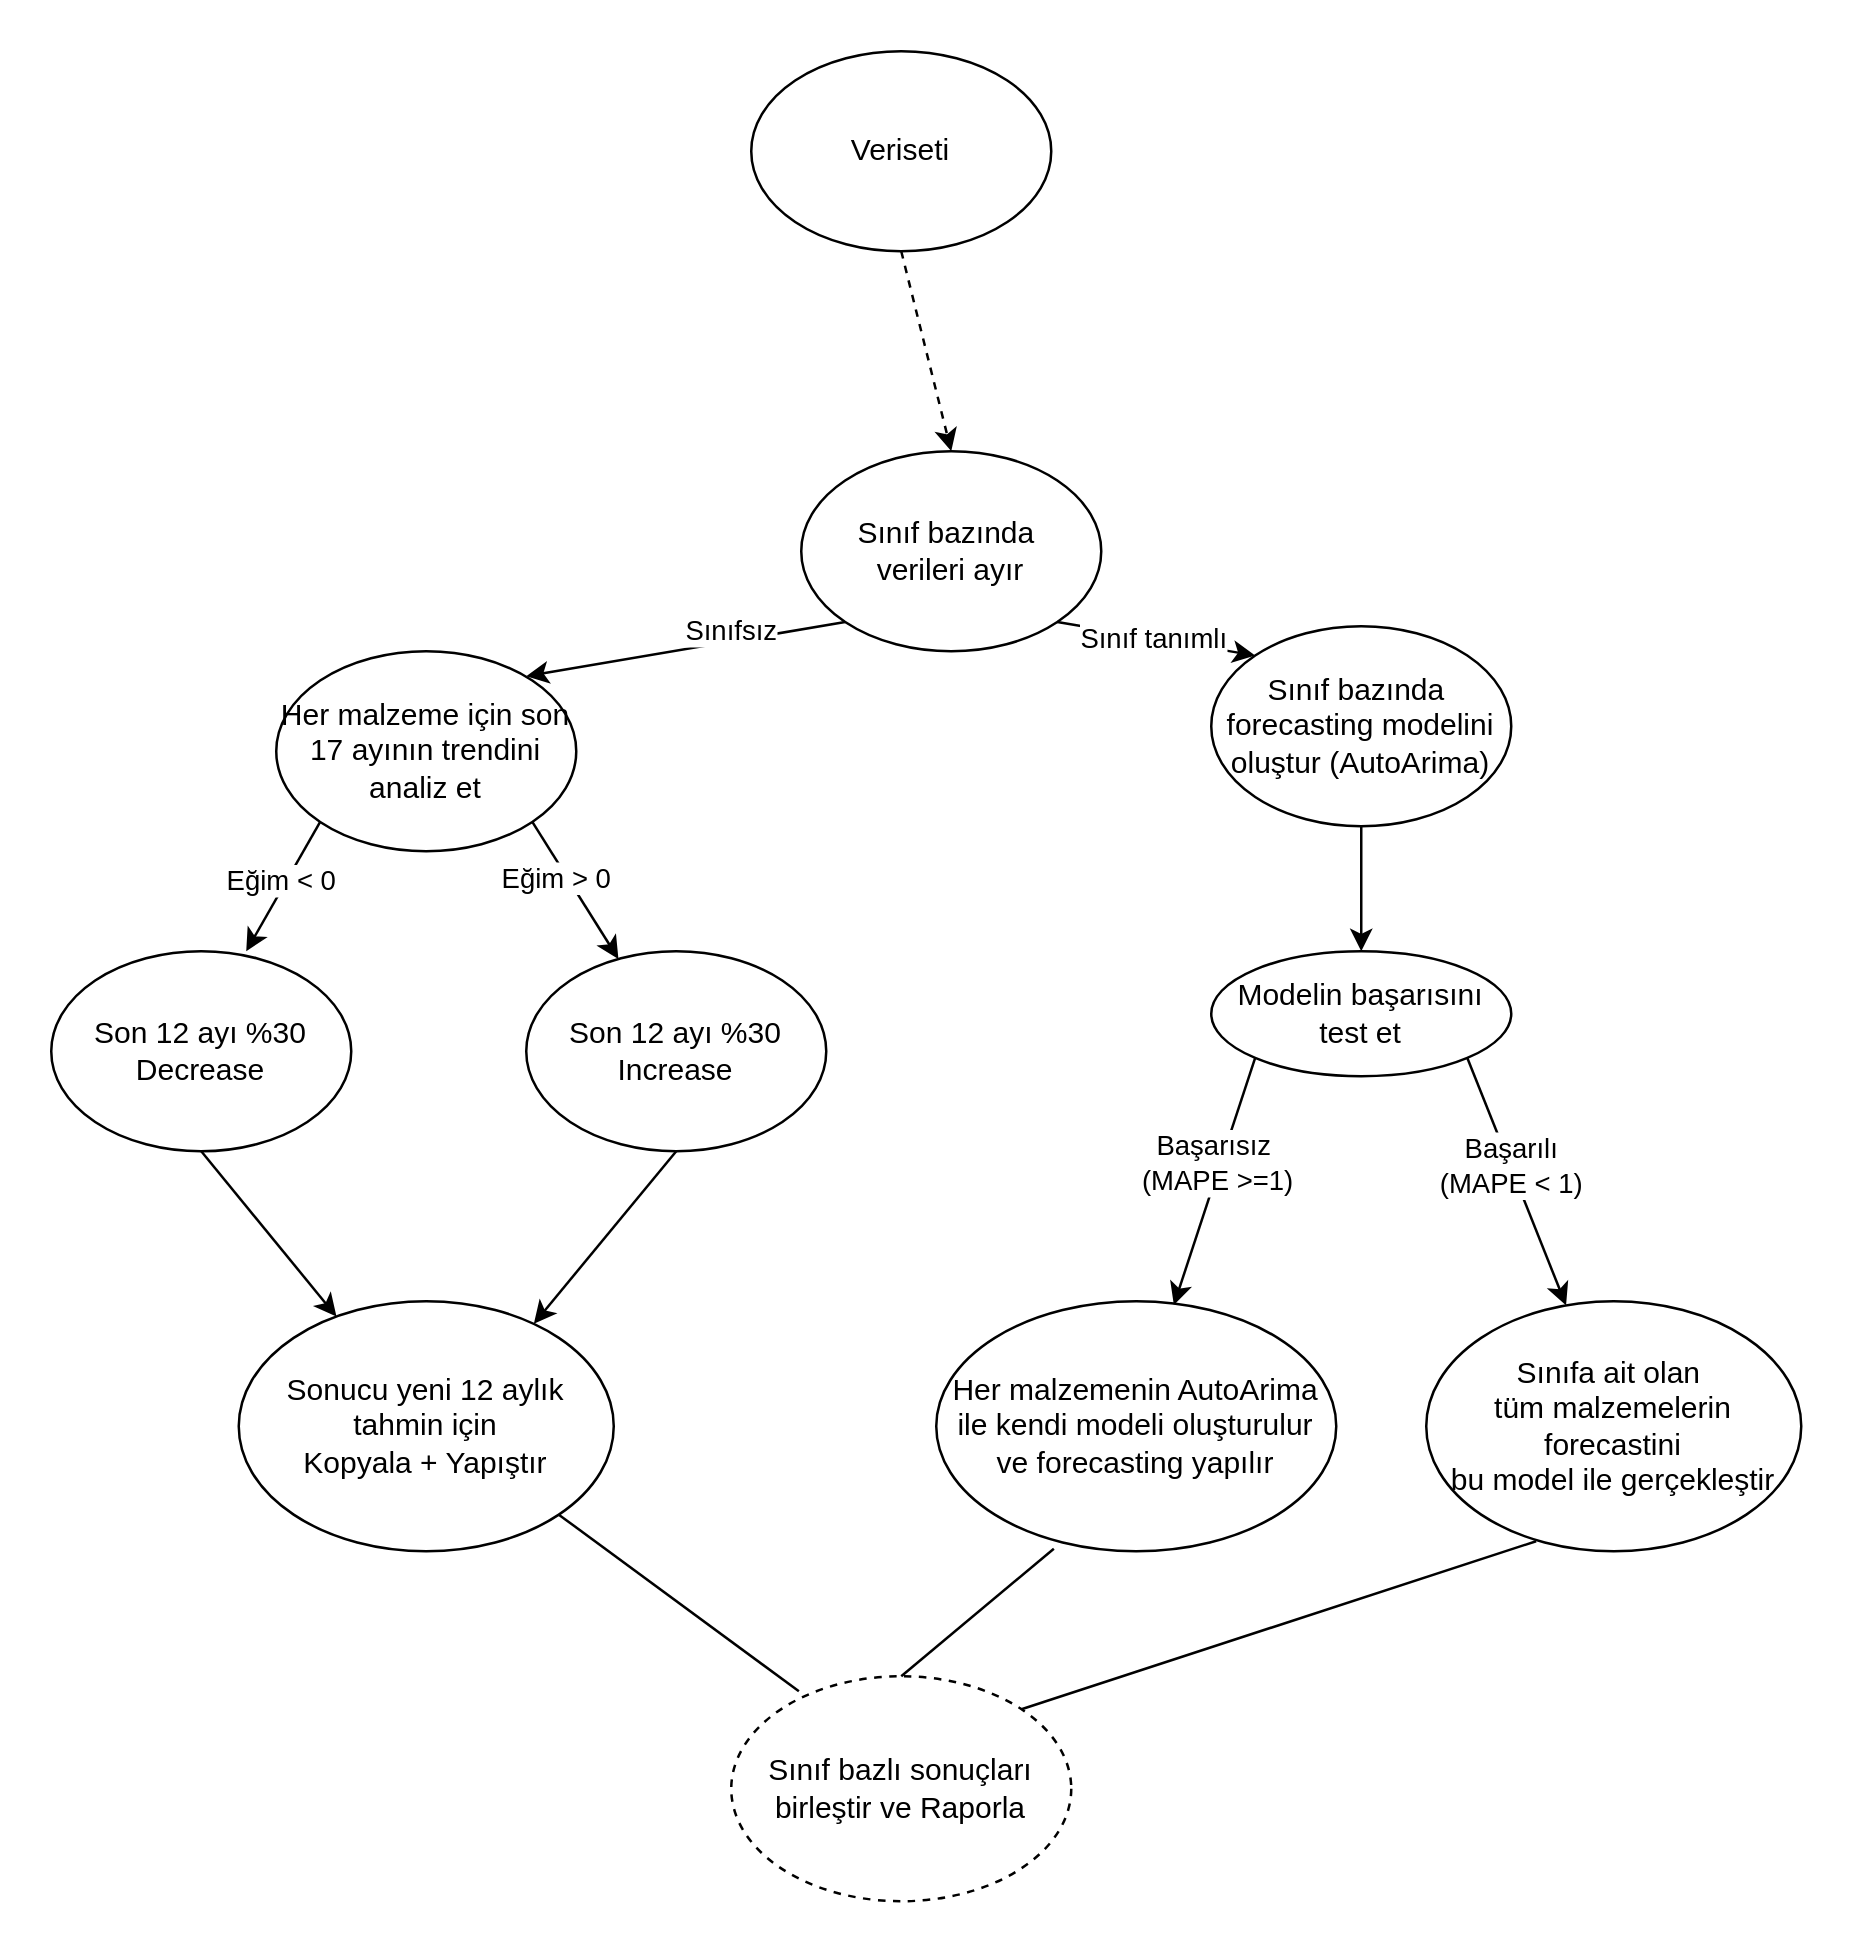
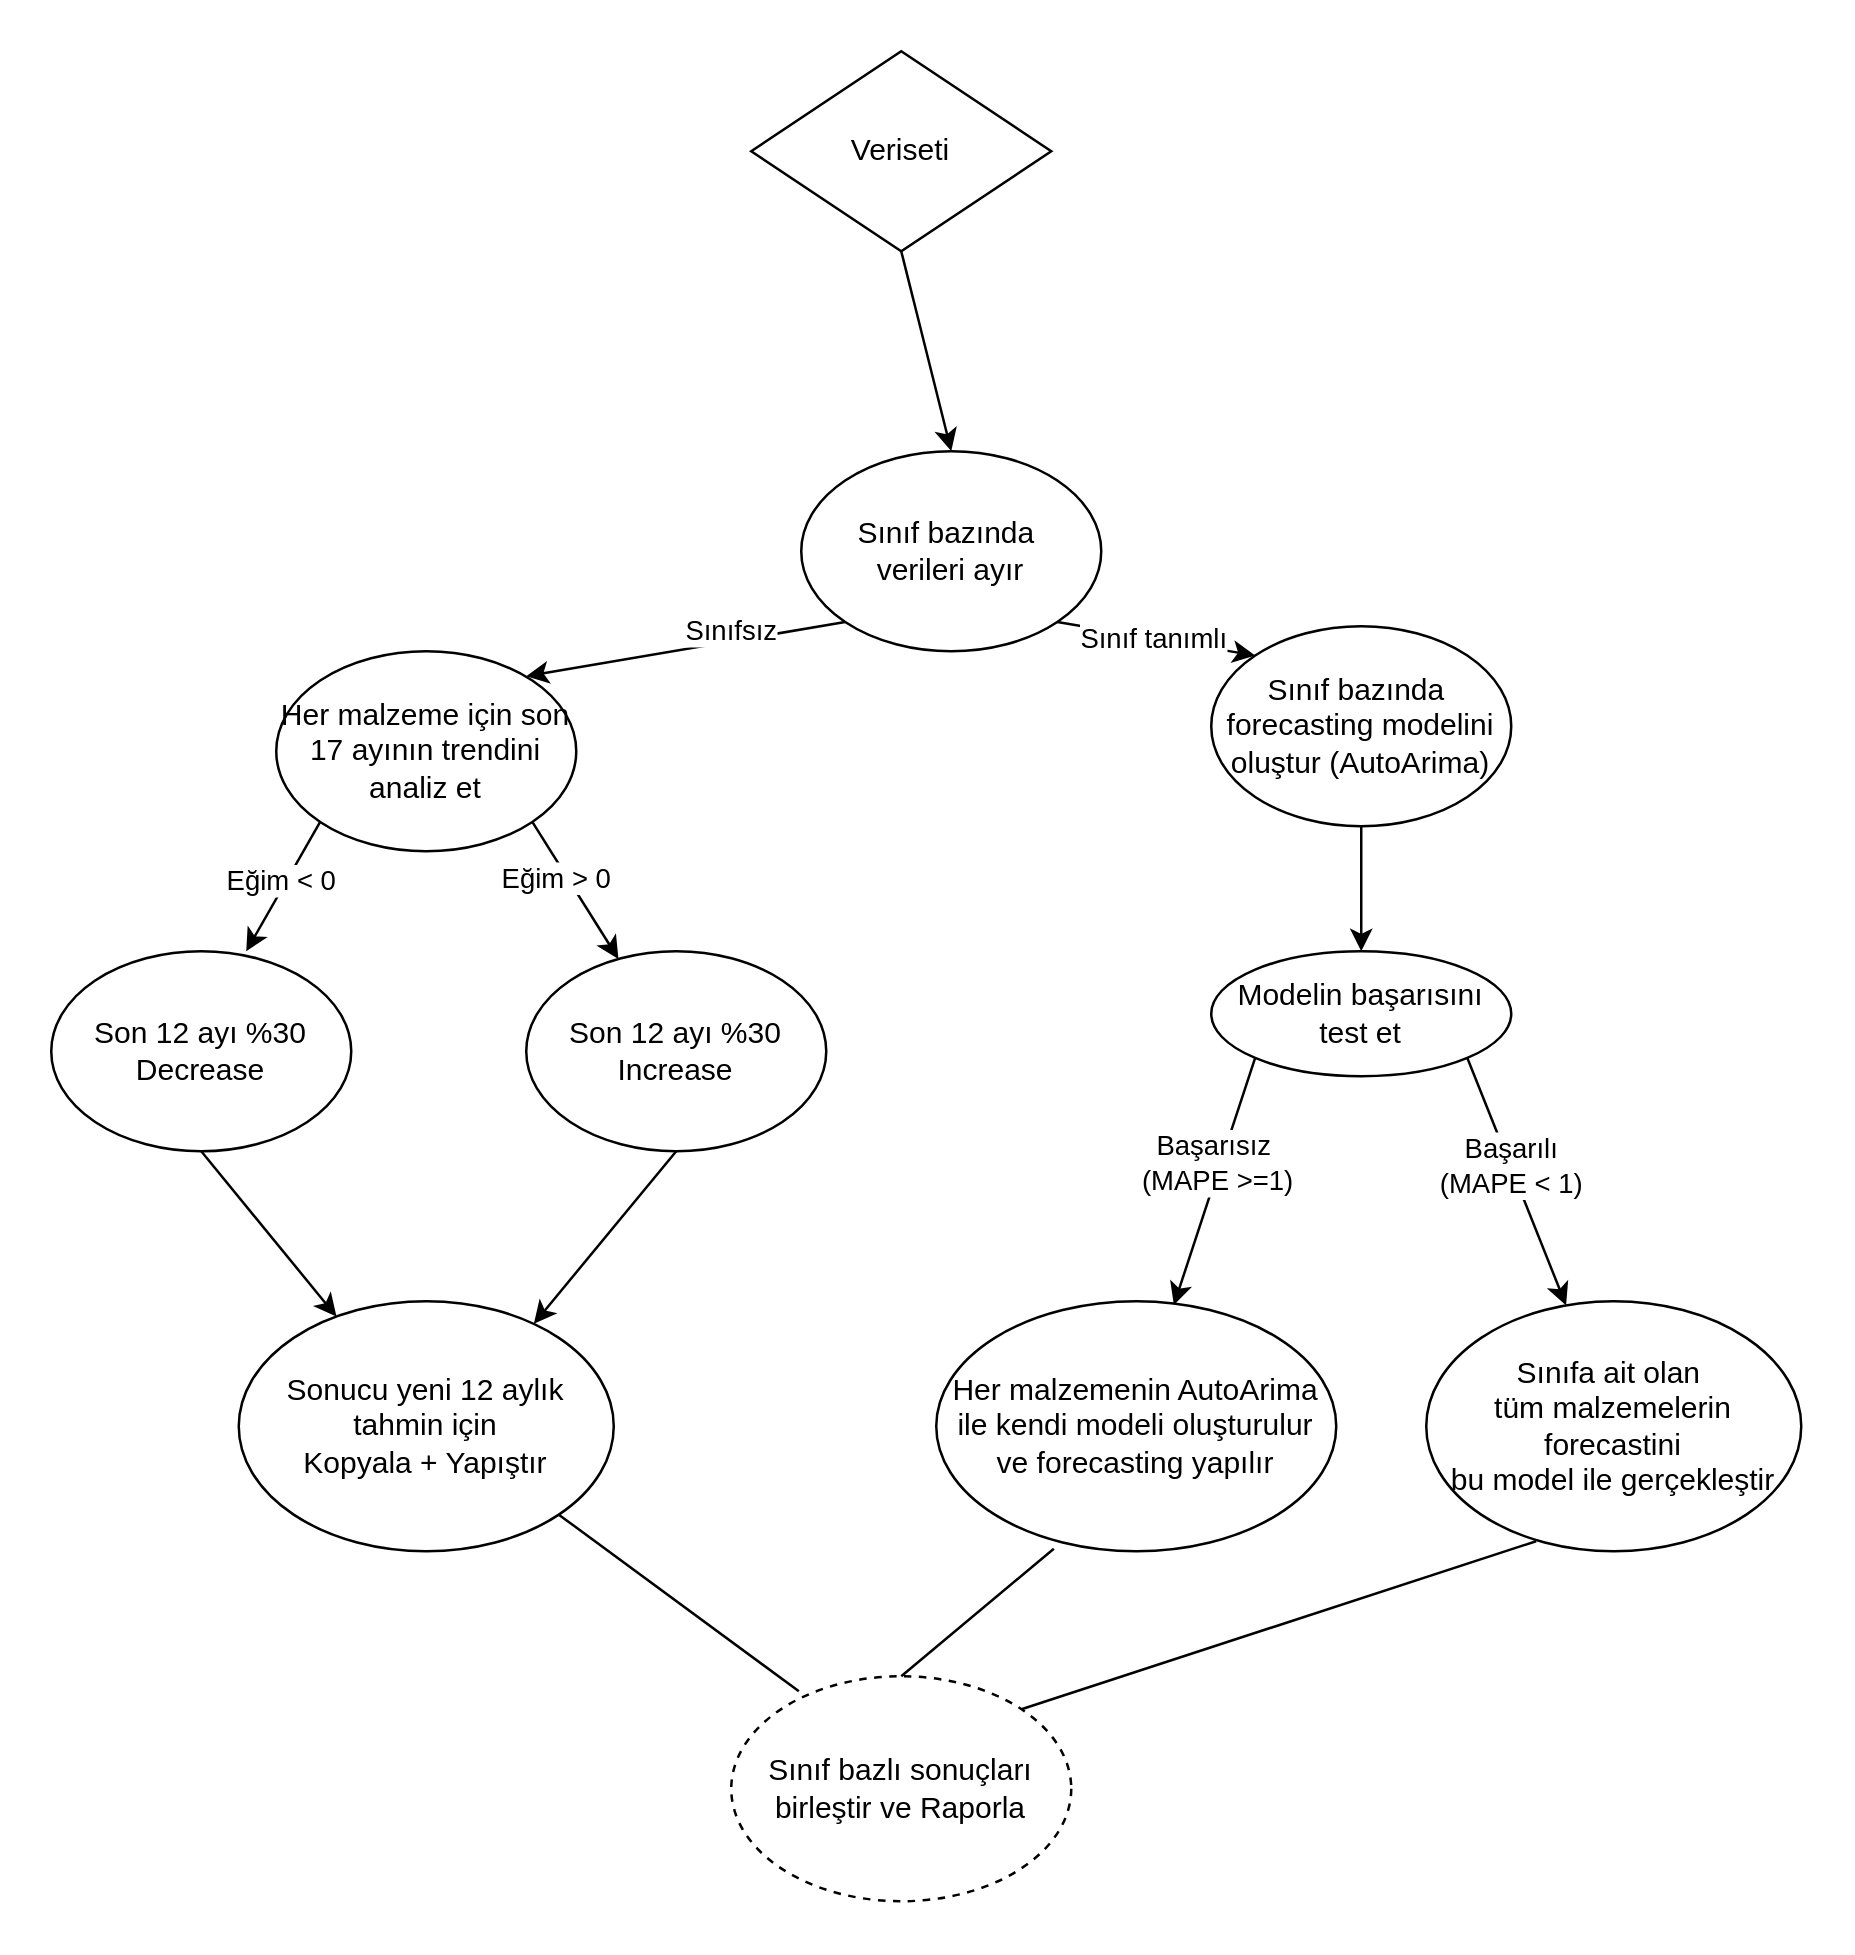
  <mxCell id="0" />
  <mxCell id="1" parent="0" />
- <mxCell id="2" value="Veriseti" style="ellipse;whiteSpace=wrap;html=1;" vertex="1" parent="1"><mxGeometry x="300" y="20" width="120" height="80" as="geometry" /></mxCell>
+ <mxCell id="2" value="Veriseti" style="rhombus;whiteSpace=wrap;html=1;" vertex="1" parent="1"><mxGeometry x="300" y="20" width="120" height="80" as="geometry" /></mxCell>
  <mxCell id="3" value="Sınıf bazında&amp;nbsp;&lt;br&gt;verileri ayır" style="ellipse;whiteSpace=wrap;html=1;" vertex="1" parent="1"><mxGeometry x="320" y="180" width="120" height="80" as="geometry" /></mxCell>
  <mxCell id="4" value="Sınıf bazında&amp;nbsp;&lt;br&gt;forecasting modelini oluştur (AutoArima)" style="ellipse;whiteSpace=wrap;html=1;" vertex="1" parent="1"><mxGeometry x="484" y="250" width="120" height="80" as="geometry" /></mxCell>
  <mxCell id="5" value="Modelin başarısını test et" style="ellipse;whiteSpace=wrap;html=1;" vertex="1" parent="1"><mxGeometry x="484" y="380" width="120" height="50" as="geometry" /></mxCell>
  <mxCell id="6" value="Sınıfa ait olan&amp;nbsp;&lt;br&gt;tüm malzemelerin&lt;br&gt;forecastini&lt;br&gt;bu model ile gerçekleştir" style="ellipse;whiteSpace=wrap;html=1;" vertex="1" parent="1"><mxGeometry x="570" y="520" width="150" height="100" as="geometry" /></mxCell>
  <mxCell id="7" value="Her malzeme için son 17 ayının trendini analiz et" style="ellipse;whiteSpace=wrap;html=1;" vertex="1" parent="1"><mxGeometry x="110" y="260" width="120" height="80" as="geometry" /></mxCell>
  <mxCell id="8" value="Son 12 ayı %30 Increase&lt;span style=&quot;color: rgba(0 , 0 , 0 , 0) ; font-family: monospace ; font-size: 0px&quot;&gt;%3CmxGraphModel%3E%3Croot%3E%3CmxCell%20id%3D%220%22%2F%3E%3CmxCell%20id%3D%221%22%20parent%3D%220%22%2F%3E%3CmxCell%20id%3D%222%22%20value%3D%22Her%20malzeme%20i%C3%A7in%20son%2012%20ay%C4%B1n%C4%B1n%20trendini%20analiz%20et%22%20style%3D%22ellipse%3BwhiteSpace%3Dwrap%3Bhtml%3D1%3B%22%20vertex%3D%221%22%20parent%3D%221%22%3E%3CmxGeometry%20x%3D%22200%22%20y%3D%22270%22%20width%3D%22120%22%20height%3D%2280%22%20as%3D%22geometry%22%2F%3E%3C%2FmxCell%3E%3C%2Froot%3E%3C%2FmxGraphModel%3E&lt;/span&gt;" style="ellipse;whiteSpace=wrap;html=1;" vertex="1" parent="1"><mxGeometry x="210" y="380" width="120" height="80" as="geometry" /></mxCell>
  <mxCell id="9" value="Son 12 ayı %30 Decrease&lt;span style=&quot;color: rgba(0 , 0 , 0 , 0) ; font-family: monospace ; font-size: 0px&quot;&gt;%3CmxGraphModel%3E%3Croot%3E%3CmxCell%20id%3D%220%22%2F%3E%3CmxCell%20id%3D%221%22%20parent%3D%220%22%2F%3E%3CmxCell%20id%3D%222%22%20value%3D%22Her%20malzeme%20i%C3%A7in%20son%2012%20ay%C4%B1n%C4%B1n%20trendini%20analiz%20et%22%20style%3D%22ellipse%3BwhiteSpace%3Dwrap%3Bhtml%3D1%3B%22%20vertex%3D%221%22%20parent%3D%221%22%3E%3CmxGeometry%20x%3D%22200%22%20y%3D%22270%22%20width%3D%22120%22%20height%3D%2280%22%20as%3D%22geometry%22%2F%3E%3C%2FmxCell%3E%3C%2Froot%3E%3C%2FmxGraphModel%3E&lt;/span&gt;" style="ellipse;whiteSpace=wrap;html=1;" vertex="1" parent="1"><mxGeometry x="20" y="380" width="120" height="80" as="geometry" /></mxCell>
  <mxCell id="10" value="Sonucu yeni 12 aylık tahmin için &lt;br&gt;Kopyala + Yapıştır" style="ellipse;whiteSpace=wrap;html=1;" vertex="1" parent="1"><mxGeometry x="95" y="520" width="150" height="100" as="geometry" /></mxCell>
  <mxCell id="11" value="Her malzemenin AutoArima ile kendi modeli oluşturulur ve forecasting yapılır" style="ellipse;whiteSpace=wrap;html=1;" vertex="1" parent="1"><mxGeometry x="374" y="520" width="160" height="100" as="geometry" /></mxCell>
- <mxCell id="12" value="" style="endArrow=classic;html=1;entryX=0.5;entryY=0;entryDx=0;entryDy=0;exitX=0.5;exitY=1;exitDx=0;exitDy=0;dashed=1;" edge="1" parent="1" source="2" target="3"><mxGeometry width="50" height="50" relative="1" as="geometry"><mxPoint x="350" y="430" as="sourcePoint" /><mxPoint x="400" y="380" as="targetPoint" /></mxGeometry></mxCell>
+ <mxCell id="12" value="" style="endArrow=classic;html=1;entryX=0.5;entryY=0;entryDx=0;entryDy=0;exitX=0.5;exitY=1;exitDx=0;exitDy=0;" edge="1" parent="1" source="2" target="3"><mxGeometry width="50" height="50" relative="1" as="geometry"><mxPoint x="350" y="430" as="sourcePoint" /><mxPoint x="400" y="380" as="targetPoint" /></mxGeometry></mxCell>
  <mxCell id="13" value="" style="endArrow=classic;html=1;exitX=0;exitY=1;exitDx=0;exitDy=0;" edge="1" parent="1" source="3"><mxGeometry width="50" height="50" relative="1" as="geometry"><mxPoint x="370" y="90" as="sourcePoint" /><mxPoint x="210" y="270" as="targetPoint" /></mxGeometry></mxCell>
  <mxCell id="14" value="Sınıfsız" style="edgeLabel;html=1;align=center;verticalAlign=middle;resizable=0;points=[];" vertex="1" connectable="0" parent="13"><mxGeometry x="-0.066" y="-1" relative="1" as="geometry"><mxPoint x="13" y="-6" as="offset" /></mxGeometry></mxCell>
  <mxCell id="15" value="" style="endArrow=classic;html=1;exitX=1;exitY=1;exitDx=0;exitDy=0;entryX=0;entryY=0;entryDx=0;entryDy=0;" edge="1" parent="1" source="3" target="4"><mxGeometry width="50" height="50" relative="1" as="geometry"><mxPoint x="327.574" y="198.284" as="sourcePoint" /><mxPoint x="220" y="280" as="targetPoint" /></mxGeometry></mxCell>
  <mxCell id="16" value="Sınıf tanımlı" style="edgeLabel;html=1;align=center;verticalAlign=middle;resizable=0;points=[];" vertex="1" connectable="0" parent="15"><mxGeometry x="-0.178" y="3" relative="1" as="geometry"><mxPoint x="5" y="4" as="offset" /></mxGeometry></mxCell>
  <mxCell id="17" value="" style="endArrow=classic;html=1;exitX=0.5;exitY=1;exitDx=0;exitDy=0;entryX=0.5;entryY=0;entryDx=0;entryDy=0;" edge="1" parent="1" source="4" target="5"><mxGeometry width="50" height="50" relative="1" as="geometry"><mxPoint x="389.996" y="260.004" as="sourcePoint" /><mxPoint x="550" y="360" as="targetPoint" /></mxGeometry></mxCell>
  <mxCell id="18" value="" style="endArrow=classic;html=1;exitX=1;exitY=1;exitDx=0;exitDy=0;" edge="1" parent="1" source="7" target="8"><mxGeometry width="50" height="50" relative="1" as="geometry"><mxPoint x="422.426" y="208.284" as="sourcePoint" /><mxPoint x="521.574" y="281.716" as="targetPoint" /></mxGeometry></mxCell>
  <mxCell id="19" value="Eğim &amp;gt; 0" style="edgeLabel;html=1;align=center;verticalAlign=middle;resizable=0;points=[];" vertex="1" connectable="0" parent="18"><mxGeometry x="-0.248" y="-4" relative="1" as="geometry"><mxPoint as="offset" /></mxGeometry></mxCell>
  <mxCell id="20" value="" style="endArrow=classic;html=1;exitX=0;exitY=1;exitDx=0;exitDy=0;entryX=0.65;entryY=0;entryDx=0;entryDy=0;entryPerimeter=0;" edge="1" parent="1" source="7" target="9"><mxGeometry width="50" height="50" relative="1" as="geometry"><mxPoint x="432.426" y="218.284" as="sourcePoint" /><mxPoint x="531.574" y="291.716" as="targetPoint" /></mxGeometry></mxCell>
  <mxCell id="21" value="Eğim &amp;lt; 0" style="edgeLabel;html=1;align=center;verticalAlign=middle;resizable=0;points=[];" vertex="1" connectable="0" parent="20"><mxGeometry x="-0.049" y="-2" relative="1" as="geometry"><mxPoint as="offset" /></mxGeometry></mxCell>
  <mxCell id="22" value="" style="endArrow=classic;html=1;exitX=0.5;exitY=1;exitDx=0;exitDy=0;entryX=0.787;entryY=0.09;entryDx=0;entryDy=0;entryPerimeter=0;" edge="1" parent="1" source="8" target="10"><mxGeometry width="50" height="50" relative="1" as="geometry"><mxPoint x="442.426" y="228.284" as="sourcePoint" /><mxPoint x="190" y="500" as="targetPoint" /></mxGeometry></mxCell>
  <mxCell id="23" value="" style="endArrow=classic;html=1;exitX=0.5;exitY=1;exitDx=0;exitDy=0;" edge="1" parent="1" source="9" target="10"><mxGeometry width="50" height="50" relative="1" as="geometry"><mxPoint x="452.426" y="238.284" as="sourcePoint" /><mxPoint x="551.574" y="311.716" as="targetPoint" /></mxGeometry></mxCell>
  <mxCell id="24" value="" style="endArrow=classic;html=1;exitX=0;exitY=1;exitDx=0;exitDy=0;entryX=0.594;entryY=0.015;entryDx=0;entryDy=0;entryPerimeter=0;" edge="1" parent="1" source="5" target="11"><mxGeometry width="50" height="50" relative="1" as="geometry"><mxPoint x="462.426" y="248.284" as="sourcePoint" /><mxPoint x="561.574" y="321.716" as="targetPoint" /></mxGeometry></mxCell>
  <mxCell id="25" value="Başarısız&lt;br&gt;&amp;nbsp;(MAPE &amp;gt;=1)" style="edgeLabel;html=1;align=center;verticalAlign=middle;resizable=0;points=[];" vertex="1" connectable="0" parent="24"><mxGeometry x="-0.187" y="-3" relative="1" as="geometry"><mxPoint x="-1" y="3" as="offset" /></mxGeometry></mxCell>
  <mxCell id="26" value="" style="endArrow=classic;html=1;exitX=1;exitY=1;exitDx=0;exitDy=0;" edge="1" parent="1" source="5" target="6"><mxGeometry width="50" height="50" relative="1" as="geometry"><mxPoint x="472.426" y="258.284" as="sourcePoint" /><mxPoint x="571.574" y="331.716" as="targetPoint" /></mxGeometry></mxCell>
  <mxCell id="27" value="Başarılı &lt;br&gt;(MAPE &amp;lt; 1)" style="edgeLabel;html=1;align=center;verticalAlign=middle;resizable=0;points=[];" vertex="1" connectable="0" parent="26"><mxGeometry x="-0.071" y="-3" relative="1" as="geometry"><mxPoint x="2" y="-4" as="offset" /></mxGeometry></mxCell>
  <mxCell id="28" value="Sınıf bazlı sonuçları birleştir ve Raporla" style="ellipse;whiteSpace=wrap;html=1;dashed=1;" vertex="1" parent="1"><mxGeometry x="292" y="670" width="136" height="90" as="geometry" /></mxCell>
  <mxCell id="29" value="" style="endArrow=none;html=1;exitX=1;exitY=1;exitDx=0;exitDy=0;entryX=0.199;entryY=0.067;entryDx=0;entryDy=0;entryPerimeter=0;" edge="1" parent="1" source="10" target="28"><mxGeometry width="50" height="50" relative="1" as="geometry"><mxPoint x="350" y="430" as="sourcePoint" /><mxPoint x="400" y="380" as="targetPoint" /></mxGeometry></mxCell>
  <mxCell id="30" value="" style="endArrow=none;html=1;exitX=0.294;exitY=0.99;exitDx=0;exitDy=0;entryX=0.5;entryY=0;entryDx=0;entryDy=0;exitPerimeter=0;" edge="1" parent="1" source="11" target="28"><mxGeometry width="50" height="50" relative="1" as="geometry"><mxPoint x="228.313" y="593.409" as="sourcePoint" /><mxPoint x="329.064" y="686.03" as="targetPoint" /></mxGeometry></mxCell>
  <mxCell id="31" value="" style="endArrow=none;html=1;exitX=0.293;exitY=0.96;exitDx=0;exitDy=0;entryX=1;entryY=0;entryDx=0;entryDy=0;exitPerimeter=0;" edge="1" parent="1" source="6" target="28"><mxGeometry width="50" height="50" relative="1" as="geometry"><mxPoint x="238.313" y="603.409" as="sourcePoint" /><mxPoint x="339.064" y="696.03" as="targetPoint" /></mxGeometry></mxCell>
